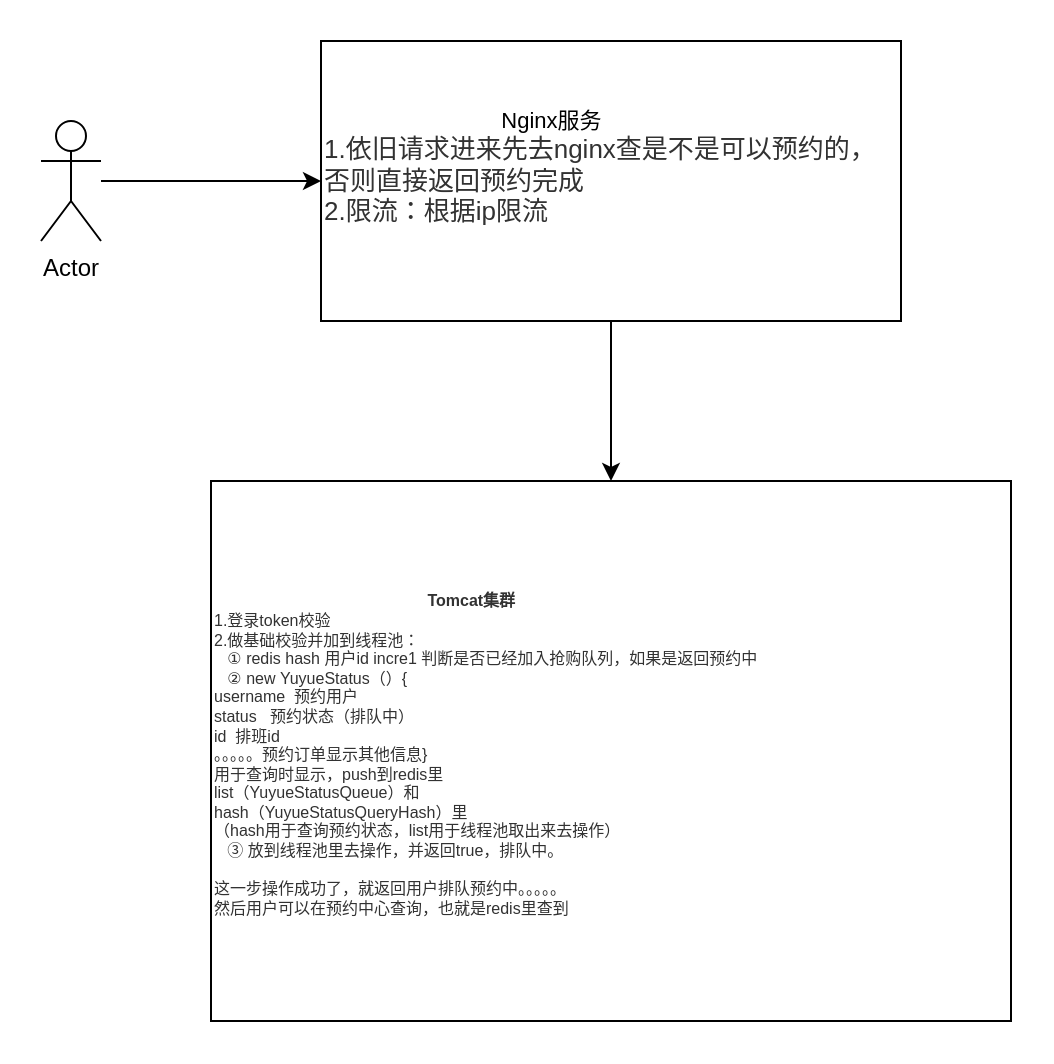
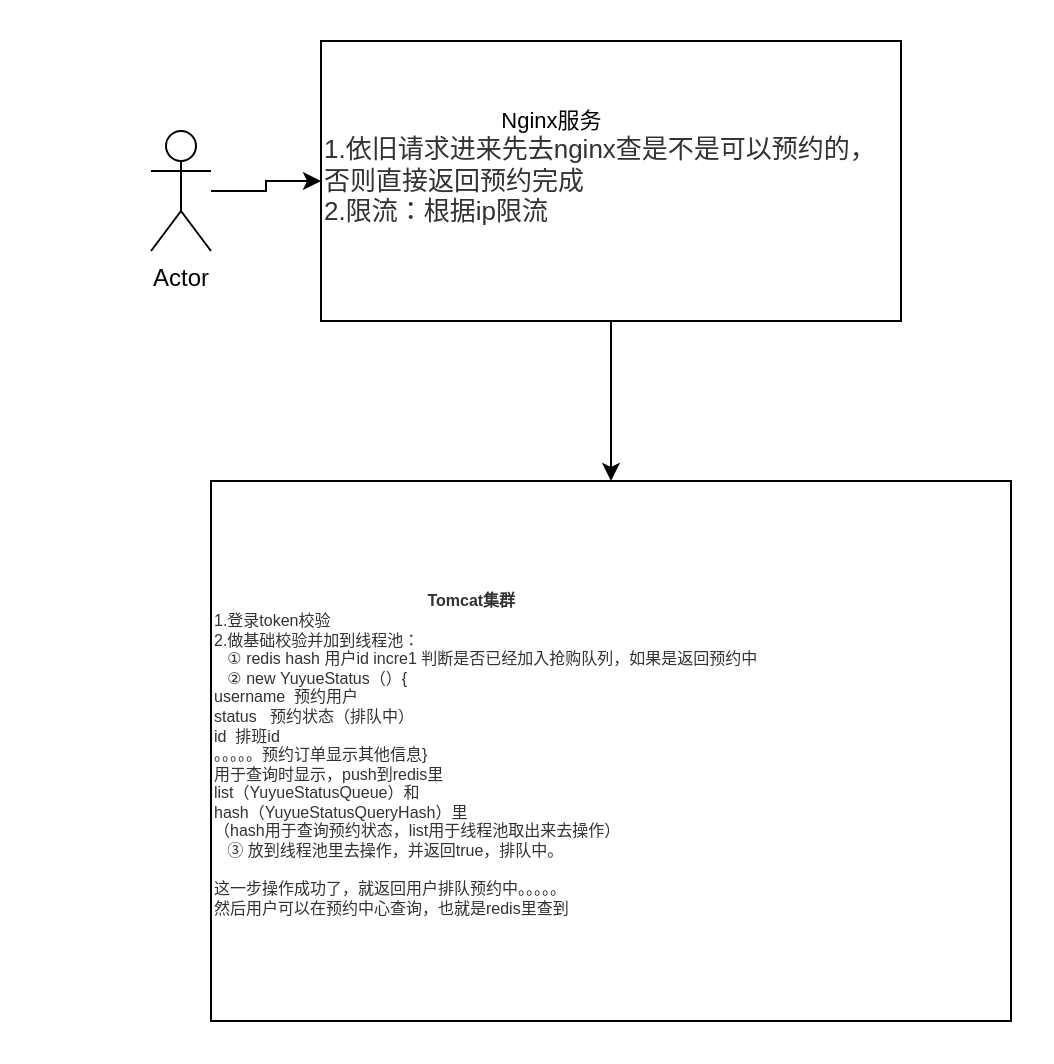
  <mxCell id="0" />
  <mxCell id="1" parent="0" />
  <mxCell id="2" value="" style="edgeStyle=orthogonalEdgeStyle;rounded=0;orthogonalLoop=1;jettySize=auto;html=1;" edge="1" parent="1" source="3" target="6"><mxGeometry relative="1" as="geometry" /></mxCell>
  <mxCell id="3" value="&lt;div&gt;&lt;span style=&quot;font-size: 11px&quot;&gt;&amp;nbsp; &amp;nbsp; &amp;nbsp; &amp;nbsp; &amp;nbsp; &amp;nbsp; &amp;nbsp; &amp;nbsp; &amp;nbsp; &amp;nbsp; &amp;nbsp; &amp;nbsp; &amp;nbsp; &amp;nbsp; &amp;nbsp;Nginx服务&lt;/span&gt;&lt;/div&gt;&lt;div&gt;&lt;span style=&quot;color: rgb(50 , 50 , 50) ; font-size: 13px ; text-align: center&quot;&gt;1.依旧请求进来先去nginx查是不是可以预约的，否则直接返回预约完成&lt;/span&gt;&lt;/div&gt;&lt;div&gt;&lt;div style=&quot;resize: none ; outline: 0px ; font-size: 13px ; color: rgb(50 , 50 , 50)&quot;&gt;2.限流：根据ip限流&lt;/div&gt;&lt;/div&gt;&lt;font style=&quot;font-size: 11px&quot;&gt;&lt;br&gt;&lt;/font&gt;" style="rounded=0;whiteSpace=wrap;html=1;align=left;" vertex="1" parent="1"><mxGeometry x="160" y="20" width="290" height="140" as="geometry" /></mxCell>
  <mxCell id="4" style="edgeStyle=orthogonalEdgeStyle;rounded=0;orthogonalLoop=1;jettySize=auto;html=1;" edge="1" parent="1" source="5" target="3"><mxGeometry relative="1" as="geometry" /></mxCell>
- <mxCell id="5" value="Actor" style="shape=umlActor;verticalLabelPosition=bottom;verticalAlign=top;html=1;outlineConnect=0;" vertex="1" parent="1"><mxGeometry x="20" y="60" width="30" height="60" as="geometry" /></mxCell>
+ <mxCell id="5" value="Actor" style="shape=umlActor;verticalLabelPosition=bottom;verticalAlign=top;html=1;outlineConnect=0;" vertex="1" parent="1"><mxGeometry x="75" y="65" width="30" height="60" as="geometry" /></mxCell>
  <mxCell id="6" value="&lt;div&gt;&lt;/div&gt;&lt;font style=&quot;font-size: 8px&quot;&gt;&lt;span style=&quot;color: rgb(50 , 50 , 50) ; background-color: rgba(255 , 255 , 255 , 0.01)&quot;&gt;&amp;nbsp; &amp;nbsp; &amp;nbsp; &amp;nbsp; &amp;nbsp; &amp;nbsp; &amp;nbsp; &amp;nbsp; &amp;nbsp; &amp;nbsp; &amp;nbsp; &amp;nbsp; &amp;nbsp; &amp;nbsp; &amp;nbsp; &amp;nbsp; &amp;nbsp; &amp;nbsp; &amp;nbsp; &amp;nbsp; &amp;nbsp; &amp;nbsp; &amp;nbsp;&lt;b&gt; &amp;nbsp; Tomcat集群&lt;/b&gt;&lt;/span&gt;&lt;div style=&quot;resize: none ; outline: 0px ; color: rgb(50 , 50 , 50)&quot;&gt;1.登录token校验&lt;/div&gt;&lt;div style=&quot;resize: none ; outline: 0px ; color: rgb(50 , 50 , 50)&quot;&gt;2.做基础校验并加到线程池：&lt;/div&gt;&lt;div style=&quot;resize: none ; outline: 0px ; color: rgb(50 , 50 , 50)&quot;&gt;&amp;nbsp; &amp;nbsp;① redis&amp;nbsp;hash&amp;nbsp;用户id&amp;nbsp;incre1&amp;nbsp;判断是否已经加入抢购队列，如果是返回预约中&lt;/div&gt;&lt;div style=&quot;resize: none ; outline: 0px ; color: rgb(50 , 50 , 50)&quot;&gt;&amp;nbsp; &amp;nbsp;②&amp;nbsp;new&amp;nbsp;YuyueStatus（）{&lt;/div&gt;&lt;div style=&quot;resize: none ; outline: 0px ; color: rgb(50 , 50 , 50)&quot;&gt;username&amp;nbsp; 预约用户&lt;/div&gt;&lt;div style=&quot;resize: none ; outline: 0px ; color: rgb(50 , 50 , 50)&quot;&gt;status&amp;nbsp; &amp;nbsp;预约状态（排队中）&lt;/div&gt;&lt;div style=&quot;resize: none ; outline: 0px ; color: rgb(50 , 50 , 50)&quot;&gt;id&amp;nbsp; 排班id&lt;/div&gt;&lt;div style=&quot;resize: none ; outline: 0px ; color: rgb(50 , 50 , 50)&quot;&gt;。。。。。预约订单显示其他信息}&lt;/div&gt;&lt;div style=&quot;resize: none ; outline: 0px ; color: rgb(50 , 50 , 50)&quot;&gt;用于查询时显示，push到redis里&lt;/div&gt;&lt;div style=&quot;resize: none ; outline: 0px ; color: rgb(50 , 50 , 50)&quot;&gt;list（YuyueStatusQueue）和&lt;/div&gt;&lt;div style=&quot;resize: none ; outline: 0px ; color: rgb(50 , 50 , 50)&quot;&gt;hash（YuyueStatusQueryHash）里&lt;/div&gt;&lt;div style=&quot;resize: none ; outline: 0px ; color: rgb(50 , 50 , 50)&quot;&gt;（hash用于查询预约状态，list用于线程池取出来去操作）&lt;/div&gt;&lt;div style=&quot;resize: none ; outline: 0px ; color: rgb(50 , 50 , 50)&quot;&gt;&amp;nbsp; &amp;nbsp;③&amp;nbsp;放到线程池里去操作，并返回true，排队中。&lt;/div&gt;&lt;div style=&quot;resize: none ; outline: 0px ; color: rgb(50 , 50 , 50)&quot;&gt;&lt;br&gt;&lt;/div&gt;&lt;div style=&quot;resize: none ; outline: 0px ; color: rgb(50 , 50 , 50)&quot;&gt;这一步操作成功了，就返回用户排队预约中。。。。。&lt;/div&gt;&lt;div style=&quot;resize: none ; outline: 0px ; color: rgb(50 , 50 , 50)&quot;&gt;然后用户可以在预约中心查询，也就是redis里查到&lt;/div&gt;&lt;/font&gt;" style="rounded=0;whiteSpace=wrap;html=1;align=left;" vertex="1" parent="1"><mxGeometry x="105" y="240" width="400" height="270" as="geometry" /></mxCell>
